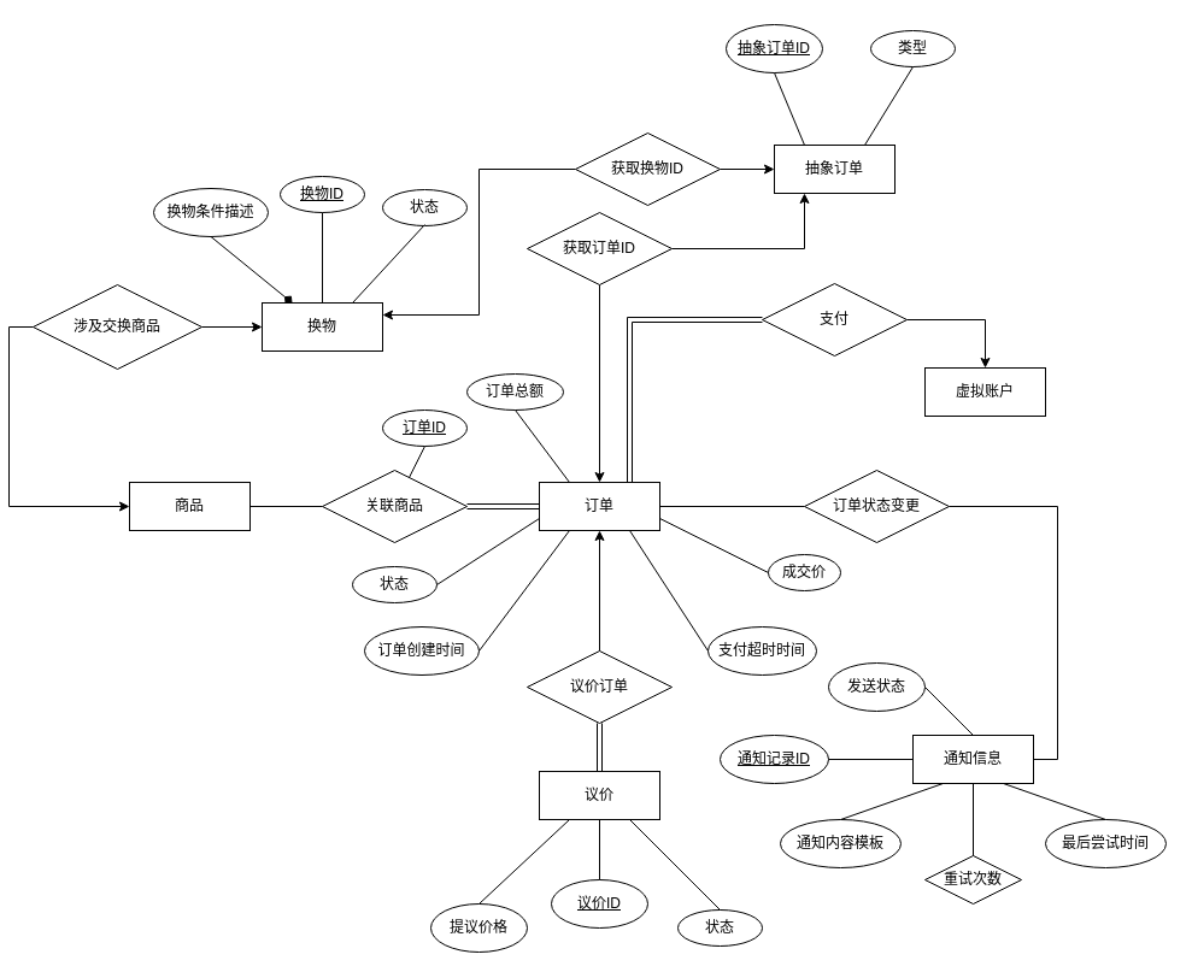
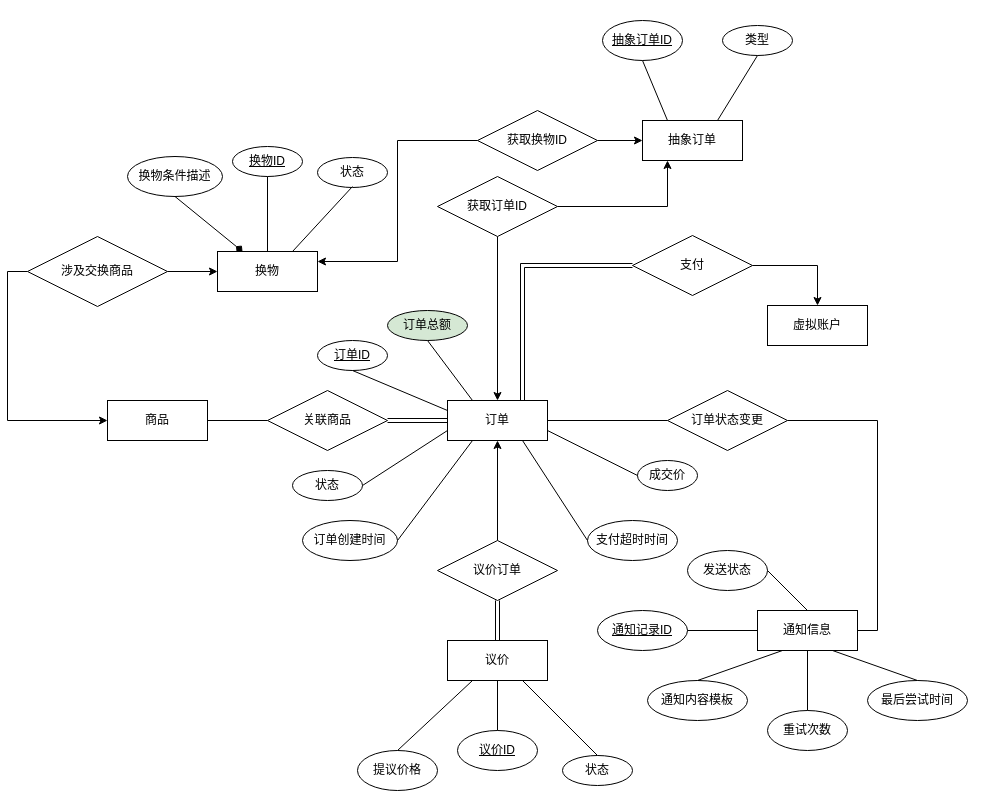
  <mxCell id="0" />
  <mxCell id="1" parent="0" />
  <mxCell id="2" value="订单" style="whiteSpace=wrap;html=1;align=center;" parent="1" vertex="1"><mxGeometry x="440" y="400" width="100" height="40" as="geometry" /></mxCell>
  <mxCell id="3" value="商品" style="whiteSpace=wrap;html=1;align=center;" parent="1" vertex="1"><mxGeometry x="100" y="400" width="100" height="40" as="geometry" /></mxCell>
  <mxCell id="4" value="议价" style="whiteSpace=wrap;html=1;align=center;" parent="1" vertex="1"><mxGeometry x="440" y="640" width="100" height="40" as="geometry" /></mxCell>
  <mxCell id="5" value="换物" style="whiteSpace=wrap;html=1;align=center;" parent="1" vertex="1"><mxGeometry x="210" y="251" width="100" height="40" as="geometry" /></mxCell>
  <mxCell id="6" value="虚拟账户" style="whiteSpace=wrap;html=1;align=center;" parent="1" vertex="1"><mxGeometry x="760" y="305" width="100" height="40" as="geometry" /></mxCell>
  <mxCell id="7" value="通知信息" style="whiteSpace=wrap;html=1;align=center;" parent="1" vertex="1"><mxGeometry x="750" y="610" width="100" height="40" as="geometry" /></mxCell>
  <mxCell id="8" value="" style="edgeStyle=orthogonalEdgeStyle;rounded=0;orthogonalLoop=1;jettySize=auto;html=1;shape=link;" parent="1" source="10" target="2" edge="1"><mxGeometry relative="1" as="geometry" /></mxCell>
  <mxCell id="9" value="" style="edgeStyle=orthogonalEdgeStyle;rounded=0;orthogonalLoop=1;jettySize=auto;html=1;endArrow=none;endFill=0;" parent="1" source="10" target="3" edge="1"><mxGeometry relative="1" as="geometry" /></mxCell>
  <mxCell id="10" value="关联商品" style="shape=rhombus;perimeter=rhombusPerimeter;whiteSpace=wrap;html=1;align=center;" parent="1" vertex="1"><mxGeometry x="260" y="390" width="120" height="60" as="geometry" /></mxCell>
  <mxCell id="11" value="" style="edgeStyle=orthogonalEdgeStyle;rounded=0;orthogonalLoop=1;jettySize=auto;html=1;endArrow=none;endFill=0;exitX=0;exitY=0.5;exitDx=0;exitDy=0;entryX=1;entryY=0.5;entryDx=0;entryDy=0;" parent="1" source="13" target="2" edge="1"><mxGeometry relative="1" as="geometry" /></mxCell>
  <mxCell id="12" value="" style="edgeStyle=orthogonalEdgeStyle;rounded=0;orthogonalLoop=1;jettySize=auto;html=1;endArrow=none;endFill=0;exitX=1;exitY=0.5;exitDx=0;exitDy=0;entryX=1;entryY=0.5;entryDx=0;entryDy=0;" parent="1" source="13" target="7" edge="1"><mxGeometry relative="1" as="geometry" /></mxCell>
  <mxCell id="13" value="订单状态变更" style="shape=rhombus;perimeter=rhombusPerimeter;whiteSpace=wrap;html=1;align=center;" parent="1" vertex="1"><mxGeometry x="660" y="390" width="120" height="60" as="geometry" /></mxCell>
  <mxCell id="14" value="" style="edgeStyle=orthogonalEdgeStyle;rounded=0;orthogonalLoop=1;jettySize=auto;html=1;exitX=1;exitY=0.5;exitDx=0;exitDy=0;" parent="1" source="16" target="6" edge="1"><mxGeometry relative="1" as="geometry" /></mxCell>
  <mxCell id="15" value="" style="edgeStyle=orthogonalEdgeStyle;rounded=0;orthogonalLoop=1;jettySize=auto;html=1;entryX=0.75;entryY=0;entryDx=0;entryDy=0;exitX=0;exitY=0.5;exitDx=0;exitDy=0;shape=link;" parent="1" source="16" target="2" edge="1"><mxGeometry relative="1" as="geometry"><mxPoint x="490" y="340" as="targetPoint" /></mxGeometry></mxCell>
  <mxCell id="16" value="支付" style="shape=rhombus;perimeter=rhombusPerimeter;whiteSpace=wrap;html=1;align=center;" parent="1" vertex="1"><mxGeometry x="625" y="235" width="120" height="60" as="geometry" /></mxCell>
  <mxCell id="17" value="" style="edgeStyle=orthogonalEdgeStyle;rounded=0;orthogonalLoop=1;jettySize=auto;html=1;exitX=0;exitY=0.5;exitDx=0;exitDy=0;entryX=0;entryY=0.5;entryDx=0;entryDy=0;" parent="1" source="19" target="3" edge="1"><mxGeometry relative="1" as="geometry"><mxPoint x="10" y="380" as="targetPoint" /></mxGeometry></mxCell>
  <mxCell id="18" value="" style="edgeStyle=orthogonalEdgeStyle;rounded=0;orthogonalLoop=1;jettySize=auto;html=1;exitX=1;exitY=0.5;exitDx=0;exitDy=0;" parent="1" source="19" target="5" edge="1"><mxGeometry relative="1" as="geometry" /></mxCell>
  <mxCell id="19" value="涉及交换商品" style="shape=rhombus;perimeter=rhombusPerimeter;whiteSpace=wrap;html=1;align=center;" parent="1" vertex="1"><mxGeometry x="20" y="236" width="140" height="70" as="geometry" /></mxCell>
  <mxCell id="20" value="" style="edgeStyle=orthogonalEdgeStyle;rounded=0;orthogonalLoop=1;jettySize=auto;html=1;shape=link;" parent="1" source="22" target="4" edge="1"><mxGeometry relative="1" as="geometry" /></mxCell>
  <mxCell id="21" value="" style="edgeStyle=orthogonalEdgeStyle;rounded=0;orthogonalLoop=1;jettySize=auto;html=1;" parent="1" source="22" target="2" edge="1"><mxGeometry relative="1" as="geometry" /></mxCell>
  <mxCell id="22" value="议价订单" style="shape=rhombus;perimeter=rhombusPerimeter;whiteSpace=wrap;html=1;align=center;" parent="1" vertex="1"><mxGeometry x="430" y="540" width="120" height="60" as="geometry" /></mxCell>
  <mxCell id="23" value="换物ID" style="ellipse;whiteSpace=wrap;html=1;align=center;fontStyle=4;" parent="1" vertex="1"><mxGeometry x="225" y="146" width="70" height="30" as="geometry" /></mxCell>
  <mxCell id="24" value="" style="endArrow=none;html=1;rounded=0;exitX=0.5;exitY=1;exitDx=0;exitDy=0;entryX=0.5;entryY=0;entryDx=0;entryDy=0;" parent="1" source="23" target="5" edge="1"><mxGeometry relative="1" as="geometry"><mxPoint x="120" y="416" as="sourcePoint" /><mxPoint x="280" y="416" as="targetPoint" /></mxGeometry></mxCell>
  <mxCell id="25" value="换物条件描述" style="ellipse;whiteSpace=wrap;html=1;align=center;" parent="1" vertex="1"><mxGeometry x="120" y="156" width="95" height="40" as="geometry" /></mxCell>
  <mxCell id="26" value="" style="endArrow=diamond;html=1;rounded=0;exitX=0.5;exitY=1;exitDx=0;exitDy=0;entryX=0.25;entryY=0;entryDx=0;entryDy=0;" parent="1" source="25" target="5" edge="1"><mxGeometry relative="1" as="geometry"><mxPoint x="270" y="186" as="sourcePoint" /><mxPoint x="270" y="261" as="targetPoint" /></mxGeometry></mxCell>
  <mxCell id="27" value="状态" style="ellipse;whiteSpace=wrap;html=1;align=center;" parent="1" vertex="1"><mxGeometry x="310" y="157" width="70" height="30" as="geometry" /></mxCell>
  <mxCell id="28" value="" style="endArrow=none;html=1;rounded=0;exitX=0.5;exitY=1;exitDx=0;exitDy=0;entryX=0.75;entryY=0;entryDx=0;entryDy=0;" parent="1" target="5" edge="1"><mxGeometry relative="1" as="geometry"><mxPoint x="345" y="186" as="sourcePoint" /><mxPoint x="280" y="271" as="targetPoint" /></mxGeometry></mxCell>
  <mxCell id="29" value="订单ID" style="ellipse;whiteSpace=wrap;html=1;align=center;fontStyle=4;" parent="1" vertex="1"><mxGeometry x="310" y="340" width="70" height="30" as="geometry" /></mxCell>
- <mxCell id="30" value="" style="endArrow=none;html=1;rounded=0;exitX=0.5;exitY=1;exitDx=0;exitDy=0;" parent="1" source="29" target="10" edge="1"><mxGeometry relative="1" as="geometry"><mxPoint x="363" y="350" as="sourcePoint" /><mxPoint x="430" y="405" as="targetPoint" /></mxGeometry></mxCell>
- <mxCell id="31" value="订单总额" style="ellipse;whiteSpace=wrap;html=1;align=center;" parent="1" vertex="1"><mxGeometry x="380" y="310" width="80" height="30" as="geometry" /></mxCell>
+ <mxCell id="30" value="" style="endArrow=none;html=1;rounded=0;exitX=0.5;exitY=1;exitDx=0;exitDy=0;entryX=0;entryY=0.25;entryDx=0;entryDy=0;" parent="1" source="29" target="2" edge="1"><mxGeometry relative="1" as="geometry"><mxPoint x="363" y="350" as="sourcePoint" /><mxPoint x="430" y="405" as="targetPoint" /></mxGeometry></mxCell>
+ <mxCell id="31" value="订单总额" style="ellipse;whiteSpace=wrap;html=1;align=center;fillColor=#d5e8d4;" parent="1" vertex="1"><mxGeometry x="380" y="310" width="80" height="30" as="geometry" /></mxCell>
  <mxCell id="32" value="" style="endArrow=none;html=1;rounded=0;exitX=0.5;exitY=1;exitDx=0;exitDy=0;entryX=0.25;entryY=0;entryDx=0;entryDy=0;" parent="1" source="31" target="2" edge="1"><mxGeometry relative="1" as="geometry"><mxPoint x="355" y="380" as="sourcePoint" /><mxPoint x="450" y="420" as="targetPoint" /></mxGeometry></mxCell>
  <mxCell id="33" value="状态" style="ellipse;whiteSpace=wrap;html=1;align=center;" parent="1" vertex="1"><mxGeometry x="285" y="470" width="70" height="30" as="geometry" /></mxCell>
  <mxCell id="34" value="" style="endArrow=none;html=1;rounded=0;exitX=1;exitY=0.5;exitDx=0;exitDy=0;entryX=0;entryY=0.75;entryDx=0;entryDy=0;" parent="1" source="33" target="2" edge="1"><mxGeometry relative="1" as="geometry"><mxPoint x="365" y="390" as="sourcePoint" /><mxPoint x="460" y="430" as="targetPoint" /></mxGeometry></mxCell>
  <mxCell id="35" value="订单创建时间" style="ellipse;whiteSpace=wrap;html=1;align=center;" parent="1" vertex="1"><mxGeometry x="295" y="520" width="95" height="40" as="geometry" /></mxCell>
  <mxCell id="36" value="" style="endArrow=none;html=1;rounded=0;exitX=1;exitY=0.5;exitDx=0;exitDy=0;entryX=0.25;entryY=1;entryDx=0;entryDy=0;" parent="1" source="35" target="2" edge="1"><mxGeometry relative="1" as="geometry"><mxPoint x="375" y="400" as="sourcePoint" /><mxPoint x="470" y="440" as="targetPoint" /></mxGeometry></mxCell>
  <mxCell id="37" value="支付超时时间" style="ellipse;whiteSpace=wrap;html=1;align=center;" parent="1" vertex="1"><mxGeometry x="580" y="520" width="90" height="40" as="geometry" /></mxCell>
  <mxCell id="38" value="" style="endArrow=none;html=1;rounded=0;exitX=0.75;exitY=1;exitDx=0;exitDy=0;entryX=0;entryY=0.5;entryDx=0;entryDy=0;" parent="1" source="2" target="37" edge="1"><mxGeometry relative="1" as="geometry"><mxPoint x="385" y="410" as="sourcePoint" /><mxPoint x="480" y="450" as="targetPoint" /></mxGeometry></mxCell>
  <mxCell id="39" value="成交价" style="ellipse;whiteSpace=wrap;html=1;align=center;" parent="1" vertex="1"><mxGeometry x="630" y="460" width="60" height="30" as="geometry" /></mxCell>
  <mxCell id="40" value="" style="endArrow=none;html=1;rounded=0;exitX=1;exitY=0.75;exitDx=0;exitDy=0;entryX=0;entryY=0.5;entryDx=0;entryDy=0;" parent="1" source="2" target="39" edge="1"><mxGeometry relative="1" as="geometry"><mxPoint x="395" y="420" as="sourcePoint" /><mxPoint x="490" y="460" as="targetPoint" /></mxGeometry></mxCell>
  <mxCell id="41" value="议价ID" style="ellipse;whiteSpace=wrap;html=1;align=center;fontStyle=4;" parent="1" vertex="1"><mxGeometry x="450" y="730" width="80" height="40" as="geometry" /></mxCell>
  <mxCell id="42" value="" style="endArrow=none;html=1;rounded=0;exitX=0.5;exitY=1;exitDx=0;exitDy=0;entryX=0.5;entryY=0;entryDx=0;entryDy=0;" parent="1" source="4" target="41" edge="1"><mxGeometry relative="1" as="geometry"><mxPoint x="405" y="670" as="sourcePoint" /><mxPoint x="500" y="710" as="targetPoint" /></mxGeometry></mxCell>
  <mxCell id="43" value="提议价格" style="ellipse;whiteSpace=wrap;html=1;align=center;" parent="1" vertex="1"><mxGeometry x="350" y="750" width="80" height="40" as="geometry" /></mxCell>
  <mxCell id="44" value="" style="endArrow=none;html=1;rounded=0;exitX=0.25;exitY=1;exitDx=0;exitDy=0;entryX=0.5;entryY=0;entryDx=0;entryDy=0;" parent="1" source="4" target="43" edge="1"><mxGeometry relative="1" as="geometry"><mxPoint x="500" y="690" as="sourcePoint" /><mxPoint x="500" y="740" as="targetPoint" /></mxGeometry></mxCell>
  <mxCell id="45" value="状态" style="ellipse;whiteSpace=wrap;html=1;align=center;" parent="1" vertex="1"><mxGeometry x="555" y="755" width="70" height="30" as="geometry" /></mxCell>
  <mxCell id="46" value="" style="endArrow=none;html=1;rounded=0;exitX=0.75;exitY=1;exitDx=0;exitDy=0;entryX=0.5;entryY=0;entryDx=0;entryDy=0;" parent="1" source="4" target="45" edge="1"><mxGeometry relative="1" as="geometry"><mxPoint x="510" y="700" as="sourcePoint" /><mxPoint x="510" y="750" as="targetPoint" /></mxGeometry></mxCell>
  <mxCell id="47" value="通知记录ID" style="ellipse;whiteSpace=wrap;html=1;align=center;fontStyle=4;" parent="1" vertex="1"><mxGeometry x="590" y="610" width="90" height="40" as="geometry" /></mxCell>
  <mxCell id="48" value="" style="endArrow=none;html=1;rounded=0;exitX=1;exitY=0.5;exitDx=0;exitDy=0;entryX=0;entryY=0.5;entryDx=0;entryDy=0;" parent="1" source="47" target="7" edge="1"><mxGeometry relative="1" as="geometry"><mxPoint x="700" y="650" as="sourcePoint" /><mxPoint x="700" y="700" as="targetPoint" /></mxGeometry></mxCell>
  <mxCell id="49" value="通知内容模板" style="ellipse;whiteSpace=wrap;html=1;align=center;" parent="1" vertex="1"><mxGeometry x="640" y="680" width="100" height="40" as="geometry" /></mxCell>
  <mxCell id="50" value="" style="endArrow=none;html=1;rounded=0;exitX=0.5;exitY=0;exitDx=0;exitDy=0;entryX=0.25;entryY=1;entryDx=0;entryDy=0;" parent="1" source="49" target="7" edge="1"><mxGeometry relative="1" as="geometry"><mxPoint x="690" y="640" as="sourcePoint" /><mxPoint x="760" y="640" as="targetPoint" /></mxGeometry></mxCell>
  <mxCell id="51" value="发送状态" style="ellipse;whiteSpace=wrap;html=1;align=center;" parent="1" vertex="1"><mxGeometry x="680" y="550" width="80" height="40" as="geometry" /></mxCell>
  <mxCell id="52" value="" style="endArrow=none;html=1;rounded=0;exitX=1;exitY=0.5;exitDx=0;exitDy=0;entryX=0.5;entryY=0;entryDx=0;entryDy=0;" parent="1" source="51" target="7" edge="1"><mxGeometry relative="1" as="geometry"><mxPoint x="700" y="650" as="sourcePoint" /><mxPoint x="770" y="650" as="targetPoint" /></mxGeometry></mxCell>
- <mxCell id="53" value="重试次数" style="rhombus;whiteSpace=wrap;html=1;align=center;" parent="1" vertex="1"><mxGeometry x="760" y="710" width="80" height="40" as="geometry" /></mxCell>
+ <mxCell id="53" value="重试次数" style="ellipse;whiteSpace=wrap;html=1;align=center;" parent="1" vertex="1"><mxGeometry x="760" y="710" width="80" height="40" as="geometry" /></mxCell>
  <mxCell id="54" value="" style="endArrow=none;html=1;rounded=0;exitX=0.5;exitY=0;exitDx=0;exitDy=0;entryX=0.5;entryY=1;entryDx=0;entryDy=0;" parent="1" source="53" target="7" edge="1"><mxGeometry relative="1" as="geometry"><mxPoint x="710" y="660" as="sourcePoint" /><mxPoint x="780" y="660" as="targetPoint" /></mxGeometry></mxCell>
  <mxCell id="55" value="最后尝试时间" style="ellipse;whiteSpace=wrap;html=1;align=center;" parent="1" vertex="1"><mxGeometry x="860" y="680" width="100" height="40" as="geometry" /></mxCell>
  <mxCell id="56" value="" style="endArrow=none;html=1;rounded=0;exitX=0.5;exitY=0;exitDx=0;exitDy=0;entryX=0.75;entryY=1;entryDx=0;entryDy=0;" parent="1" source="55" target="7" edge="1"><mxGeometry relative="1" as="geometry"><mxPoint x="720" y="670" as="sourcePoint" /><mxPoint x="790" y="670" as="targetPoint" /></mxGeometry></mxCell>
  <mxCell id="57" value="抽象订单" style="whiteSpace=wrap;html=1;align=center;" vertex="1" parent="1"><mxGeometry x="635" y="120" width="100" height="40" as="geometry" /></mxCell>
  <mxCell id="58" value="抽象订单ID" style="ellipse;whiteSpace=wrap;html=1;align=center;fontStyle=4;" vertex="1" parent="1"><mxGeometry x="595" y="20" width="80" height="40" as="geometry" /></mxCell>
  <mxCell id="59" value="类型" style="ellipse;whiteSpace=wrap;html=1;align=center;" vertex="1" parent="1"><mxGeometry x="715" y="25" width="70" height="30" as="geometry" /></mxCell>
  <mxCell id="60" value="" style="endArrow=none;html=1;rounded=0;exitX=0.5;exitY=1;exitDx=0;exitDy=0;entryX=0.25;entryY=0;entryDx=0;entryDy=0;" edge="1" parent="1" source="58" target="57"><mxGeometry relative="1" as="geometry"><mxPoint x="625" y="70" as="sourcePoint" /><mxPoint x="625" y="145" as="targetPoint" /></mxGeometry></mxCell>
  <mxCell id="61" value="" style="endArrow=none;html=1;rounded=0;exitX=0.5;exitY=1;exitDx=0;exitDy=0;entryX=0.75;entryY=0;entryDx=0;entryDy=0;" edge="1" parent="1" source="59" target="57"><mxGeometry relative="1" as="geometry"><mxPoint x="714" y="60" as="sourcePoint" /><mxPoint x="714" y="135" as="targetPoint" /></mxGeometry></mxCell>
  <mxCell id="62" value="" style="edgeStyle=orthogonalEdgeStyle;rounded=0;orthogonalLoop=1;jettySize=auto;html=1;" edge="1" parent="1" source="64" target="57"><mxGeometry relative="1" as="geometry" /></mxCell>
  <mxCell id="63" value="" style="edgeStyle=orthogonalEdgeStyle;rounded=0;orthogonalLoop=1;jettySize=auto;html=1;entryX=1;entryY=0.25;entryDx=0;entryDy=0;" edge="1" parent="1" source="64" target="5"><mxGeometry relative="1" as="geometry" /></mxCell>
  <mxCell id="64" value="获取换物ID" style="shape=rhombus;perimeter=rhombusPerimeter;whiteSpace=wrap;html=1;align=center;" vertex="1" parent="1"><mxGeometry x="470" y="110" width="120" height="60" as="geometry" /></mxCell>
  <mxCell id="65" value="" style="edgeStyle=orthogonalEdgeStyle;rounded=0;orthogonalLoop=1;jettySize=auto;html=1;entryX=0.25;entryY=1;entryDx=0;entryDy=0;" edge="1" parent="1" source="67" target="57"><mxGeometry relative="1" as="geometry" /></mxCell>
  <mxCell id="66" value="" style="edgeStyle=orthogonalEdgeStyle;rounded=0;orthogonalLoop=1;jettySize=auto;html=1;entryX=0.5;entryY=0;entryDx=0;entryDy=0;" edge="1" parent="1" source="67" target="2"><mxGeometry relative="1" as="geometry" /></mxCell>
  <mxCell id="67" value="获取订单ID" style="shape=rhombus;perimeter=rhombusPerimeter;whiteSpace=wrap;html=1;align=center;" vertex="1" parent="1"><mxGeometry x="430" y="176" width="120" height="60" as="geometry" /></mxCell>
